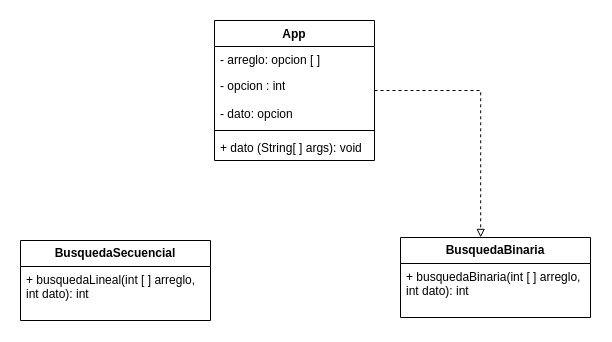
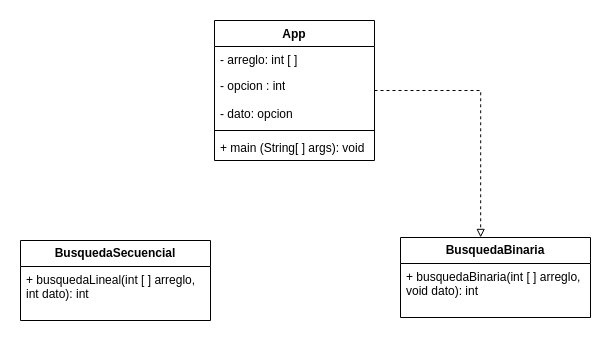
  <mxCell id="0" />
  <mxCell id="1" parent="0" />
  <mxCell id="2" value="App" style="swimlane;fontStyle=1;align=center;verticalAlign=top;childLayout=stackLayout;horizontal=1;startSize=26;horizontalStack=0;resizeParent=1;resizeParentMax=0;resizeLast=0;collapsible=1;marginBottom=0;whiteSpace=wrap;html=1;" vertex="1" parent="1"><mxGeometry x="214" y="20" width="160" height="140" as="geometry" /></mxCell>
- <mxCell id="3" value="&lt;font style=&quot;vertical-align: inherit;&quot;&gt;&lt;font style=&quot;vertical-align: inherit;&quot;&gt;- arreglo: opcion [ ]&lt;/font&gt;&lt;/font&gt;&lt;div&gt;&lt;font style=&quot;vertical-align: inherit;&quot;&gt;&lt;font style=&quot;vertical-align: inherit;&quot;&gt;&lt;br&gt;&lt;/font&gt;&lt;/font&gt;&lt;/div&gt;" style="text;strokeColor=none;fillColor=none;align=left;verticalAlign=top;spacingLeft=4;spacingRight=4;overflow=hidden;rotatable=0;points=[[0,0.5],[1,0.5]];portConstraint=eastwest;whiteSpace=wrap;html=1;" vertex="1" parent="2"><mxGeometry y="26" width="160" height="26" as="geometry" /></mxCell>
+ <mxCell id="3" value="&lt;font style=&quot;vertical-align: inherit;&quot;&gt;&lt;font style=&quot;vertical-align: inherit;&quot;&gt;- arreglo: int [ ]&lt;/font&gt;&lt;/font&gt;&lt;div&gt;&lt;font style=&quot;vertical-align: inherit;&quot;&gt;&lt;font style=&quot;vertical-align: inherit;&quot;&gt;&lt;br&gt;&lt;/font&gt;&lt;/font&gt;&lt;/div&gt;" style="text;strokeColor=none;fillColor=none;align=left;verticalAlign=top;spacingLeft=4;spacingRight=4;overflow=hidden;rotatable=0;points=[[0,0.5],[1,0.5]];portConstraint=eastwest;whiteSpace=wrap;html=1;" vertex="1" parent="2"><mxGeometry y="26" width="160" height="26" as="geometry" /></mxCell>
  <mxCell id="4" value="&lt;font style=&quot;vertical-align: inherit;&quot;&gt;&lt;font style=&quot;vertical-align: inherit;&quot;&gt;- opcion : int&lt;/font&gt;&lt;/font&gt;" style="text;strokeColor=none;fillColor=none;align=left;verticalAlign=top;spacingLeft=4;spacingRight=4;overflow=hidden;rotatable=0;points=[[0,0.5],[1,0.5]];portConstraint=eastwest;whiteSpace=wrap;html=1;" vertex="1" parent="2"><mxGeometry y="52" width="160" height="28" as="geometry" /></mxCell>
  <mxCell id="5" value="&lt;div&gt;&lt;font style=&quot;vertical-align: inherit;&quot;&gt;&lt;font style=&quot;vertical-align: inherit;&quot;&gt;- dato: opcion&lt;/font&gt;&lt;/font&gt;&lt;/div&gt;" style="text;strokeColor=none;fillColor=none;align=left;verticalAlign=top;spacingLeft=4;spacingRight=4;overflow=hidden;rotatable=0;points=[[0,0.5],[1,0.5]];portConstraint=eastwest;whiteSpace=wrap;html=1;" vertex="1" parent="2"><mxGeometry y="80" width="160" height="26" as="geometry" /></mxCell>
  <mxCell id="6" value="" style="line;strokeWidth=1;fillColor=none;align=left;verticalAlign=middle;spacingTop=-1;spacingLeft=3;spacingRight=3;rotatable=0;labelPosition=right;points=[];portConstraint=eastwest;strokeColor=inherit;" vertex="1" parent="2"><mxGeometry y="106" width="160" height="8" as="geometry" /></mxCell>
- <mxCell id="7" value="+ dato (String[ ] args): void" style="text;strokeColor=none;fillColor=none;align=left;verticalAlign=top;spacingLeft=4;spacingRight=4;overflow=hidden;rotatable=0;points=[[0,0.5],[1,0.5]];portConstraint=eastwest;whiteSpace=wrap;html=1;" vertex="1" parent="2"><mxGeometry y="114" width="160" height="26" as="geometry" /></mxCell>
+ <mxCell id="7" value="+ main (String[ ] args): void" style="text;strokeColor=none;fillColor=none;align=left;verticalAlign=top;spacingLeft=4;spacingRight=4;overflow=hidden;rotatable=0;points=[[0,0.5],[1,0.5]];portConstraint=eastwest;whiteSpace=wrap;html=1;" vertex="1" parent="2"><mxGeometry y="114" width="160" height="26" as="geometry" /></mxCell>
  <mxCell id="8" value="&lt;b&gt;BusquedaSecuencial&lt;/b&gt;" style="swimlane;fontStyle=0;childLayout=stackLayout;horizontal=1;startSize=26;fillColor=none;horizontalStack=0;resizeParent=1;resizeParentMax=0;resizeLast=0;collapsible=1;marginBottom=0;whiteSpace=wrap;html=1;" vertex="1" parent="1"><mxGeometry x="20" y="240" width="190" height="80" as="geometry" /></mxCell>
  <mxCell id="9" value="+ busquedaLineal(int [ ] arreglo, int dato): int" style="text;strokeColor=none;fillColor=none;align=left;verticalAlign=top;spacingLeft=4;spacingRight=4;overflow=hidden;rotatable=0;points=[[0,0.5],[1,0.5]];portConstraint=eastwest;whiteSpace=wrap;html=1;" vertex="1" parent="8"><mxGeometry y="26" width="190" height="54" as="geometry" /></mxCell>
  <mxCell id="10" value="&lt;b&gt;BusquedaBinaria&lt;/b&gt;" style="swimlane;fontStyle=0;childLayout=stackLayout;horizontal=1;startSize=26;fillColor=none;horizontalStack=0;resizeParent=1;resizeParentMax=0;resizeLast=0;collapsible=1;marginBottom=0;whiteSpace=wrap;html=1;" vertex="1" parent="1"><mxGeometry x="400" y="237" width="190" height="80" as="geometry" /></mxCell>
- <mxCell id="11" value="+ busquedaBinaria(int [ ] arreglo, int dato): int" style="text;strokeColor=none;fillColor=none;align=left;verticalAlign=top;spacingLeft=4;spacingRight=4;overflow=hidden;rotatable=0;points=[[0,0.5],[1,0.5]];portConstraint=eastwest;whiteSpace=wrap;html=1;" vertex="1" parent="10"><mxGeometry y="26" width="190" height="54" as="geometry" /></mxCell>
+ <mxCell id="11" value="+ busquedaBinaria(int [ ] arreglo, void dato): int" style="text;strokeColor=none;fillColor=none;align=left;verticalAlign=top;spacingLeft=4;spacingRight=4;overflow=hidden;rotatable=0;points=[[0,0.5],[1,0.5]];portConstraint=eastwest;whiteSpace=wrap;html=1;" vertex="1" parent="10"><mxGeometry y="26" width="190" height="54" as="geometry" /></mxCell>
  <mxCell id="12" style="edgeStyle=orthogonalEdgeStyle;rounded=0;orthogonalLoop=1;jettySize=auto;html=1;entryX=0.422;entryY=-0.001;entryDx=0;entryDy=0;entryPerimeter=0;dashed=1;endArrow=block;endFill=0;" edge="1" parent="1" source="2" target="10"><mxGeometry relative="1" as="geometry" /></mxCell>
